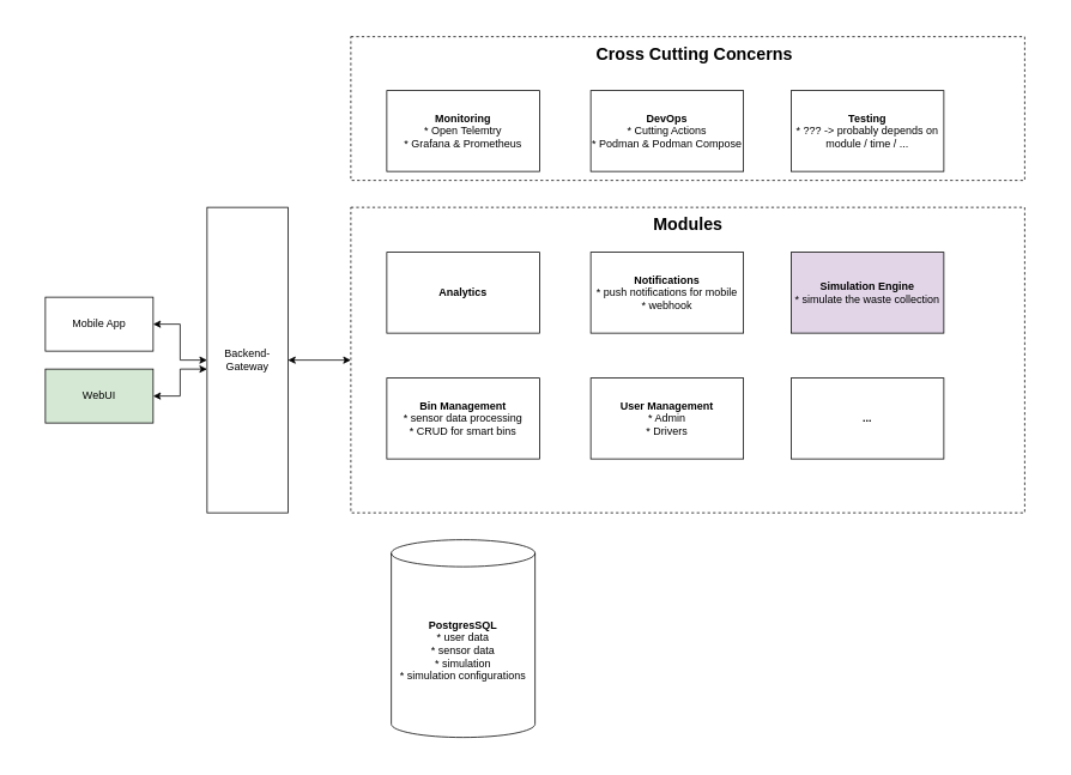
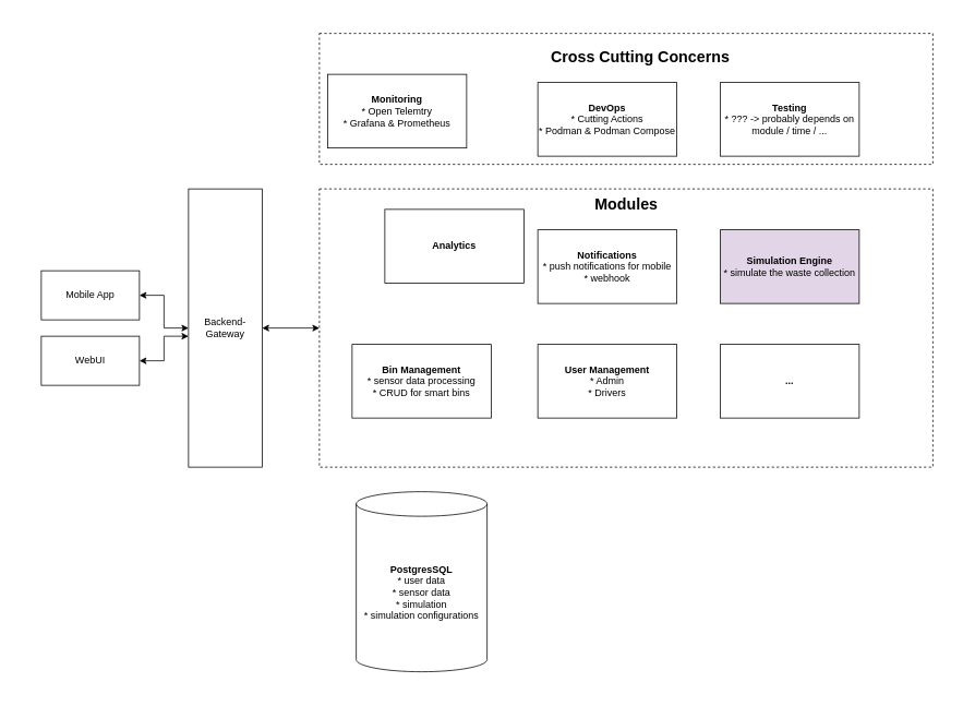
  <mxCell id="0" />
  <mxCell id="1" parent="0" />
  <mxCell id="2" value="" style="rounded=0;whiteSpace=wrap;html=1;strokeColor=none;" vertex="1" parent="1"><mxGeometry x="20" y="20" width="1150" height="820" as="geometry" /></mxCell>
  <mxCell id="3" value="Mobile App" style="rounded=0;whiteSpace=wrap;html=1;" vertex="1" parent="1"><mxGeometry x="50" y="330" width="120" height="60" as="geometry" /></mxCell>
- <mxCell id="4" value="WebUI" style="rounded=0;whiteSpace=wrap;html=1;fillColor=#d5e8d4;" vertex="1" parent="1"><mxGeometry x="50" y="410" width="120" height="60" as="geometry" /></mxCell>
+ <mxCell id="4" value="WebUI" style="rounded=0;whiteSpace=wrap;html=1;" vertex="1" parent="1"><mxGeometry x="50" y="410" width="120" height="60" as="geometry" /></mxCell>
  <mxCell id="5" style="edgeStyle=orthogonalEdgeStyle;rounded=0;orthogonalLoop=1;jettySize=auto;html=1;startArrow=classic;startFill=1;" edge="1" parent="1" source="6" target="7"><mxGeometry relative="1" as="geometry" /></mxCell>
  <mxCell id="6" value="Backend- Gateway" style="rounded=0;whiteSpace=wrap;html=1;" vertex="1" parent="1"><mxGeometry x="230" y="230" width="90" height="340" as="geometry" /></mxCell>
  <mxCell id="7" value="" style="rounded=0;whiteSpace=wrap;html=1;fillColor=none;dashed=1;" vertex="1" parent="1"><mxGeometry x="390" y="230" width="750" height="340" as="geometry" /></mxCell>
- <mxCell id="8" value="&lt;b&gt;Analytics&lt;/b&gt;" style="rounded=0;whiteSpace=wrap;html=1;" vertex="1" parent="1"><mxGeometry x="430" y="280" width="170" height="90" as="geometry" /></mxCell>
+ <mxCell id="8" value="&lt;b&gt;Analytics&lt;/b&gt;" style="rounded=0;whiteSpace=wrap;html=1;" vertex="1" parent="1"><mxGeometry x="470" y="255" width="170" height="90" as="geometry" /></mxCell>
  <mxCell id="9" value="&lt;b&gt;Bin Management&lt;/b&gt;&lt;div&gt;* sensor data processing&lt;/div&gt;&lt;div&gt;* CRUD for smart bins&lt;/div&gt;" style="rounded=0;whiteSpace=wrap;html=1;" vertex="1" parent="1"><mxGeometry x="430" y="420" width="170" height="90" as="geometry" /></mxCell>
  <mxCell id="10" value="&lt;b&gt;User Management&lt;/b&gt;&lt;div&gt;* Admin&lt;/div&gt;&lt;div&gt;* Drivers&lt;br&gt;&lt;/div&gt;" style="rounded=0;whiteSpace=wrap;html=1;" vertex="1" parent="1"><mxGeometry x="657" y="420" width="170" height="90" as="geometry" /></mxCell>
  <mxCell id="11" value="&lt;b&gt;Notifications&lt;/b&gt;&lt;div&gt;* push notifications for mobile&lt;/div&gt;&lt;div&gt;* webhook&lt;/div&gt;" style="rounded=0;whiteSpace=wrap;html=1;" vertex="1" parent="1"><mxGeometry x="657" y="280" width="170" height="90" as="geometry" /></mxCell>
  <mxCell id="12" value="&lt;b&gt;Simulation Engine&lt;/b&gt;&lt;br&gt;* simulate the waste collection" style="rounded=0;whiteSpace=wrap;html=1;fillColor=#e1d5e7;" vertex="1" parent="1"><mxGeometry x="880" y="280" width="170" height="90" as="geometry" /></mxCell>
  <mxCell id="13" value="&lt;b&gt;...&lt;/b&gt;" style="rounded=0;whiteSpace=wrap;html=1;" vertex="1" parent="1"><mxGeometry x="880" y="420" width="170" height="90" as="geometry" /></mxCell>
  <mxCell id="14" value="Modules" style="text;html=1;align=center;verticalAlign=middle;resizable=0;points=[];autosize=1;strokeColor=none;fillColor=none;fontStyle=1;strokeWidth=2;fontSize=19;" vertex="1" parent="1"><mxGeometry x="715" y="230" width="100" height="40" as="geometry" /></mxCell>
  <mxCell id="15" style="edgeStyle=orthogonalEdgeStyle;rounded=0;orthogonalLoop=1;jettySize=auto;html=1;startArrow=classic;startFill=1;" edge="1" parent="1" source="3" target="6"><mxGeometry relative="1" as="geometry"><mxPoint x="330" y="410" as="sourcePoint" /><mxPoint x="400" y="410" as="targetPoint" /></mxGeometry></mxCell>
  <mxCell id="16" style="edgeStyle=orthogonalEdgeStyle;rounded=0;orthogonalLoop=1;jettySize=auto;html=1;startArrow=classic;startFill=1;" edge="1" parent="1" source="4" target="6"><mxGeometry relative="1" as="geometry"><mxPoint x="340" y="420" as="sourcePoint" /><mxPoint x="410" y="420" as="targetPoint" /><Array as="points"><mxPoint x="200" y="440" /><mxPoint x="200" y="410" /></Array></mxGeometry></mxCell>
  <mxCell id="17" value="&lt;b&gt;PostgresSQL&lt;/b&gt;&lt;div&gt;* user data&lt;/div&gt;&lt;div&gt;* sensor data&lt;/div&gt;&lt;div&gt;* simulation&lt;/div&gt;&lt;div&gt;* simulation configurations&lt;/div&gt;" style="shape=cylinder3;whiteSpace=wrap;html=1;boundedLbl=1;backgroundOutline=1;size=15;" vertex="1" parent="1"><mxGeometry x="435" y="600" width="160" height="220" as="geometry" /></mxCell>
  <mxCell id="18" value="" style="rounded=0;whiteSpace=wrap;html=1;fillColor=none;dashed=1;" vertex="1" parent="1"><mxGeometry x="390" y="40" width="750" height="160" as="geometry" /></mxCell>
- <mxCell id="19" value="Cross Cutting Concerns" style="text;html=1;align=center;verticalAlign=middle;resizable=0;points=[];autosize=1;strokeColor=none;fillColor=none;fontStyle=1;strokeWidth=2;fontSize=19;" vertex="1" parent="1"><mxGeometry x="657" y="40" width="230" height="40" as="geometry" /></mxCell>
- <mxCell id="20" value="&lt;b&gt;Monitoring&lt;/b&gt;&lt;div&gt;* Open Telemtry&lt;/div&gt;&lt;div&gt;* Grafana &amp;amp; Prometheus&lt;/div&gt;" style="rounded=0;whiteSpace=wrap;html=1;" vertex="1" parent="1"><mxGeometry x="430" y="100" width="170" height="90" as="geometry" /></mxCell>
+ <mxCell id="19" value="Cross Cutting Concerns" style="text;html=1;align=center;verticalAlign=middle;resizable=0;points=[];autosize=1;strokeColor=none;fillColor=none;fontStyle=1;strokeWidth=2;fontSize=19;" vertex="1" parent="1"><mxGeometry x="667" y="50" width="230" height="40" as="geometry" /></mxCell>
+ <mxCell id="20" value="&lt;b&gt;Monitoring&lt;/b&gt;&lt;div&gt;* Open Telemtry&lt;/div&gt;&lt;div&gt;* Grafana &amp;amp; Prometheus&lt;/div&gt;" style="rounded=0;whiteSpace=wrap;html=1;" vertex="1" parent="1"><mxGeometry x="400" y="90" width="170" height="90" as="geometry" /></mxCell>
  <mxCell id="21" value="&lt;b&gt;DevOps&lt;/b&gt;&lt;div&gt;* Cutting Actions&lt;/div&gt;&lt;div&gt;* Podman &amp;amp; Podman Compose&lt;/div&gt;" style="rounded=0;whiteSpace=wrap;html=1;" vertex="1" parent="1"><mxGeometry x="657" y="100" width="170" height="90" as="geometry" /></mxCell>
  <mxCell id="22" value="&lt;div&gt;&lt;b&gt;Testing&lt;/b&gt;&lt;/div&gt;&lt;div&gt;* ??? -&amp;gt; probably depends on module / time / ...&lt;/div&gt;" style="rounded=0;whiteSpace=wrap;html=1;" vertex="1" parent="1"><mxGeometry x="880" y="100" width="170" height="90" as="geometry" /></mxCell>
